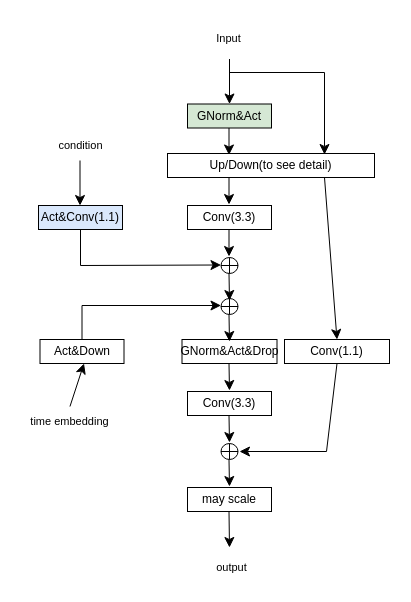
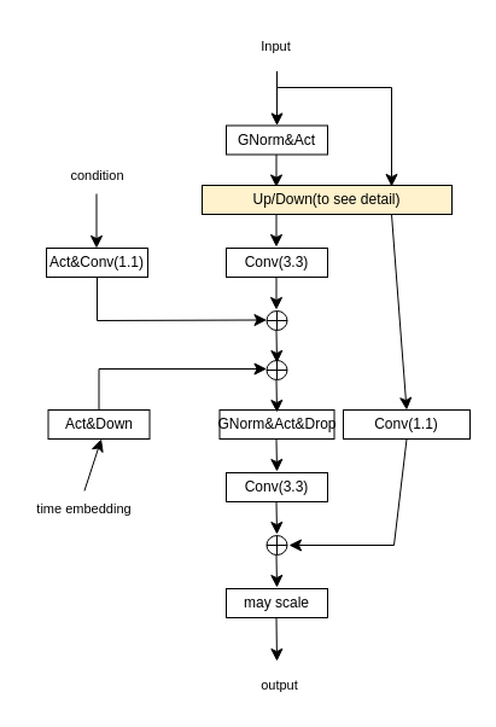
  <mxCell id="0" />
  <mxCell id="1" parent="0" />
- <mxCell id="2" value="GNorm&amp;amp;Act" style="rounded=0;whiteSpace=wrap;html=1;fillColor=#d5e8d4;" parent="1" vertex="1"><mxGeometry x="187" y="103.5" width="84" height="24" as="geometry" /></mxCell>
+ <mxCell id="2" value="GNorm&amp;amp;Act" style="rounded=0;whiteSpace=wrap;html=1;" parent="1" vertex="1"><mxGeometry x="187" y="103.5" width="84" height="24" as="geometry" /></mxCell>
  <mxCell id="3" value="" style="endArrow=classic;html=1;rounded=0;fontSize=12;startSize=8;endSize=8;" parent="1" edge="1"><mxGeometry width="50" height="50" relative="1" as="geometry"><mxPoint x="229" y="58.5" as="sourcePoint" /><mxPoint x="229" y="103.5" as="targetPoint" /></mxGeometry></mxCell>
  <mxCell id="4" value="&lt;font style=&quot;font-size: 11px;&quot;&gt;Input&lt;/font&gt;" style="text;html=1;align=center;verticalAlign=middle;resizable=0;points=[];autosize=1;strokeColor=none;fillColor=none;fontSize=16;rounded=0;" parent="1" vertex="1"><mxGeometry x="206.5" y="20" width="42" height="31" as="geometry" /></mxCell>
- <mxCell id="5" value="Up/Down(to see detail)" style="rounded=0;whiteSpace=wrap;html=1;" parent="1" vertex="1"><mxGeometry x="167" y="153" width="207" height="24" as="geometry" /></mxCell>
+ <mxCell id="5" value="Up/Down(to see detail)" style="rounded=0;whiteSpace=wrap;html=1;fillColor=#fff2cc;" parent="1" vertex="1"><mxGeometry x="167" y="153" width="207" height="24" as="geometry" /></mxCell>
  <mxCell id="6" value="" style="endArrow=classic;html=1;rounded=0;fontSize=12;startSize=8;endSize=8;" parent="1" edge="1"><mxGeometry width="50" height="50" relative="1" as="geometry"><mxPoint x="228.5" y="127.5" as="sourcePoint" /><mxPoint x="228.5" y="154.5" as="targetPoint" /></mxGeometry></mxCell>
  <mxCell id="7" value="" style="endArrow=classic;html=1;rounded=0;fontSize=12;startSize=8;endSize=8;" parent="1" edge="1"><mxGeometry width="50" height="50" relative="1" as="geometry"><mxPoint x="229" y="72" as="sourcePoint" /><mxPoint x="324" y="154" as="targetPoint" /><Array as="points"><mxPoint x="324" y="72" /></Array></mxGeometry></mxCell>
  <mxCell id="8" value="Conv(3.3)" style="rounded=0;whiteSpace=wrap;html=1;" parent="1" vertex="1"><mxGeometry x="187" y="205" width="84" height="24" as="geometry" /></mxCell>
  <mxCell id="9" value="" style="endArrow=classic;html=1;rounded=0;fontSize=12;startSize=8;endSize=8;" parent="1" edge="1"><mxGeometry width="50" height="50" relative="1" as="geometry"><mxPoint x="228.5" y="177" as="sourcePoint" /><mxPoint x="228.5" y="204" as="targetPoint" /></mxGeometry></mxCell>
  <mxCell id="10" value="" style="endArrow=classic;html=1;rounded=0;fontSize=12;startSize=8;endSize=8;" parent="1" edge="1"><mxGeometry width="50" height="50" relative="1" as="geometry"><mxPoint x="228.5" y="229" as="sourcePoint" /><mxPoint x="228.5" y="256" as="targetPoint" /></mxGeometry></mxCell>
  <mxCell id="11" value="" style="shape=orEllipse;perimeter=ellipsePerimeter;whiteSpace=wrap;html=1;backgroundOutline=1;rounded=0;" parent="1" vertex="1"><mxGeometry x="220.5" y="257" width="17" height="16" as="geometry" /></mxCell>
  <mxCell id="12" value="Act&amp;amp;Down" style="rounded=0;whiteSpace=wrap;html=1;" parent="1" vertex="1"><mxGeometry x="39.5" y="339" width="84" height="24" as="geometry" /></mxCell>
  <mxCell id="13" value="" style="endArrow=classic;html=1;rounded=0;fontSize=12;startSize=8;endSize=8;exitX=0.51;exitY=0.097;exitDx=0;exitDy=0;exitPerimeter=0;" parent="1" source="14" edge="1"><mxGeometry width="50" height="50" relative="1" as="geometry"><mxPoint x="85.5" y="407" as="sourcePoint" /><mxPoint x="83.5" y="363" as="targetPoint" /></mxGeometry></mxCell>
  <mxCell id="14" value="&lt;font style=&quot;font-size: 11px;&quot;&gt;time embedding&lt;/font&gt;" style="text;html=1;align=center;verticalAlign=middle;resizable=0;points=[];autosize=1;strokeColor=none;fillColor=none;fontSize=16;rounded=0;" parent="1" vertex="1"><mxGeometry x="20.5" y="403" width="96" height="31" as="geometry" /></mxCell>
- <mxCell id="15" value="Act&amp;amp;Conv(1.1)" style="rounded=0;whiteSpace=wrap;html=1;fillColor=#dae8fc;" parent="1" vertex="1"><mxGeometry x="38" y="205" width="84" height="24" as="geometry" /></mxCell>
+ <mxCell id="15" value="Act&amp;amp;Conv(1.1)" style="rounded=0;whiteSpace=wrap;html=1;" parent="1" vertex="1"><mxGeometry x="38" y="205" width="84" height="24" as="geometry" /></mxCell>
  <mxCell id="16" value="" style="endArrow=classic;html=1;rounded=0;fontSize=12;startSize=8;endSize=8;" parent="1" edge="1"><mxGeometry width="50" height="50" relative="1" as="geometry"><mxPoint x="79.5" y="160" as="sourcePoint" /><mxPoint x="79.5" y="205" as="targetPoint" /></mxGeometry></mxCell>
  <mxCell id="17" value="" style="endArrow=classic;html=1;rounded=0;fontSize=12;startSize=8;endSize=8;exitX=0.5;exitY=1;exitDx=0;exitDy=0;" parent="1" source="15" edge="1"><mxGeometry width="50" height="50" relative="1" as="geometry"><mxPoint x="71" y="265" as="sourcePoint" /><mxPoint x="220.5" y="264.5" as="targetPoint" /><Array as="points"><mxPoint x="80" y="265" /></Array></mxGeometry></mxCell>
  <mxCell id="18" value="&lt;span style=&quot;font-size: 11px;&quot;&gt;condition&lt;/span&gt;" style="text;html=1;align=center;verticalAlign=middle;resizable=0;points=[];autosize=1;strokeColor=none;fillColor=none;fontSize=16;rounded=0;" parent="1" vertex="1"><mxGeometry x="49" y="127.5" width="62" height="31" as="geometry" /></mxCell>
  <mxCell id="19" value="" style="endArrow=classic;html=1;rounded=0;fontSize=12;startSize=8;endSize=8;" parent="1" edge="1"><mxGeometry width="50" height="50" relative="1" as="geometry"><mxPoint x="81.5" y="339" as="sourcePoint" /><mxPoint x="220.5" y="305" as="targetPoint" /><Array as="points"><mxPoint x="81.5" y="305" /></Array></mxGeometry></mxCell>
  <mxCell id="20" value="" style="shape=orEllipse;perimeter=ellipsePerimeter;whiteSpace=wrap;html=1;backgroundOutline=1;rounded=0;" parent="1" vertex="1"><mxGeometry x="220.5" y="298" width="17" height="16" as="geometry" /></mxCell>
  <mxCell id="21" value="" style="endArrow=classic;html=1;rounded=0;fontSize=12;startSize=8;endSize=8;" parent="1" edge="1"><mxGeometry width="50" height="50" relative="1" as="geometry"><mxPoint x="228.5" y="273" as="sourcePoint" /><mxPoint x="229" y="300" as="targetPoint" /></mxGeometry></mxCell>
  <mxCell id="22" value="GNorm&amp;amp;Act&amp;amp;Drop" style="rounded=0;whiteSpace=wrap;html=1;" parent="1" vertex="1"><mxGeometry x="181.5" y="339" width="95" height="24" as="geometry" /></mxCell>
  <mxCell id="23" value="" style="endArrow=classic;html=1;rounded=0;fontSize=12;startSize=8;endSize=8;" parent="1" edge="1"><mxGeometry width="50" height="50" relative="1" as="geometry"><mxPoint x="228.5" y="314" as="sourcePoint" /><mxPoint x="229" y="341" as="targetPoint" /></mxGeometry></mxCell>
  <mxCell id="24" value="Conv(3.3)" style="rounded=0;whiteSpace=wrap;html=1;" parent="1" vertex="1"><mxGeometry x="187" y="391" width="84" height="24" as="geometry" /></mxCell>
  <mxCell id="25" value="" style="endArrow=classic;html=1;rounded=0;fontSize=12;startSize=8;endSize=8;" parent="1" edge="1"><mxGeometry width="50" height="50" relative="1" as="geometry"><mxPoint x="228.5" y="363" as="sourcePoint" /><mxPoint x="229" y="390" as="targetPoint" /></mxGeometry></mxCell>
  <mxCell id="26" value="Conv(1.1)" style="rounded=0;whiteSpace=wrap;html=1;" parent="1" vertex="1"><mxGeometry x="284" y="339" width="105" height="24" as="geometry" /></mxCell>
  <mxCell id="27" value="" style="endArrow=classic;html=1;rounded=0;fontSize=12;startSize=8;endSize=8;entryX=0.5;entryY=0;entryDx=0;entryDy=0;" parent="1" target="26" edge="1"><mxGeometry width="50" height="50" relative="1" as="geometry"><mxPoint x="324" y="177" as="sourcePoint" /><mxPoint x="324" y="235" as="targetPoint" /></mxGeometry></mxCell>
  <mxCell id="28" value="" style="shape=orEllipse;perimeter=ellipsePerimeter;whiteSpace=wrap;html=1;backgroundOutline=1;rounded=0;" parent="1" vertex="1"><mxGeometry x="220.5" y="443" width="17" height="16" as="geometry" /></mxCell>
  <mxCell id="29" value="" style="endArrow=classic;html=1;rounded=0;fontSize=12;startSize=8;endSize=8;" parent="1" edge="1"><mxGeometry width="50" height="50" relative="1" as="geometry"><mxPoint x="228.5" y="415" as="sourcePoint" /><mxPoint x="229" y="442" as="targetPoint" /></mxGeometry></mxCell>
  <mxCell id="30" value="" style="endArrow=classic;html=1;rounded=0;fontSize=12;startSize=8;endSize=8;exitX=0.5;exitY=1;exitDx=0;exitDy=0;" parent="1" source="26" edge="1"><mxGeometry width="50" height="50" relative="1" as="geometry"><mxPoint x="324.5" y="365" as="sourcePoint" /><mxPoint x="239" y="451" as="targetPoint" /><Array as="points"><mxPoint x="326" y="451" /></Array></mxGeometry></mxCell>
  <mxCell id="31" value="may scale" style="rounded=0;whiteSpace=wrap;html=1;" parent="1" vertex="1"><mxGeometry x="187" y="487" width="84" height="24" as="geometry" /></mxCell>
  <mxCell id="32" value="" style="endArrow=classic;html=1;rounded=0;fontSize=12;startSize=8;endSize=8;" parent="1" edge="1"><mxGeometry width="50" height="50" relative="1" as="geometry"><mxPoint x="228.5" y="459" as="sourcePoint" /><mxPoint x="229" y="486" as="targetPoint" /></mxGeometry></mxCell>
  <mxCell id="33" value="" style="endArrow=classic;html=1;rounded=0;fontSize=12;startSize=8;endSize=8;" parent="1" edge="1"><mxGeometry width="50" height="50" relative="1" as="geometry"><mxPoint x="228.5" y="511" as="sourcePoint" /><mxPoint x="229" y="547" as="targetPoint" /></mxGeometry></mxCell>
  <mxCell id="34" value="&lt;font style=&quot;font-size: 11px;&quot;&gt;output&lt;/font&gt;" style="text;html=1;align=center;verticalAlign=middle;resizable=0;points=[];autosize=1;strokeColor=none;fillColor=none;fontSize=16;rounded=0;" parent="1" vertex="1"><mxGeometry x="206.5" y="549" width="49" height="31" as="geometry" /></mxCell>
